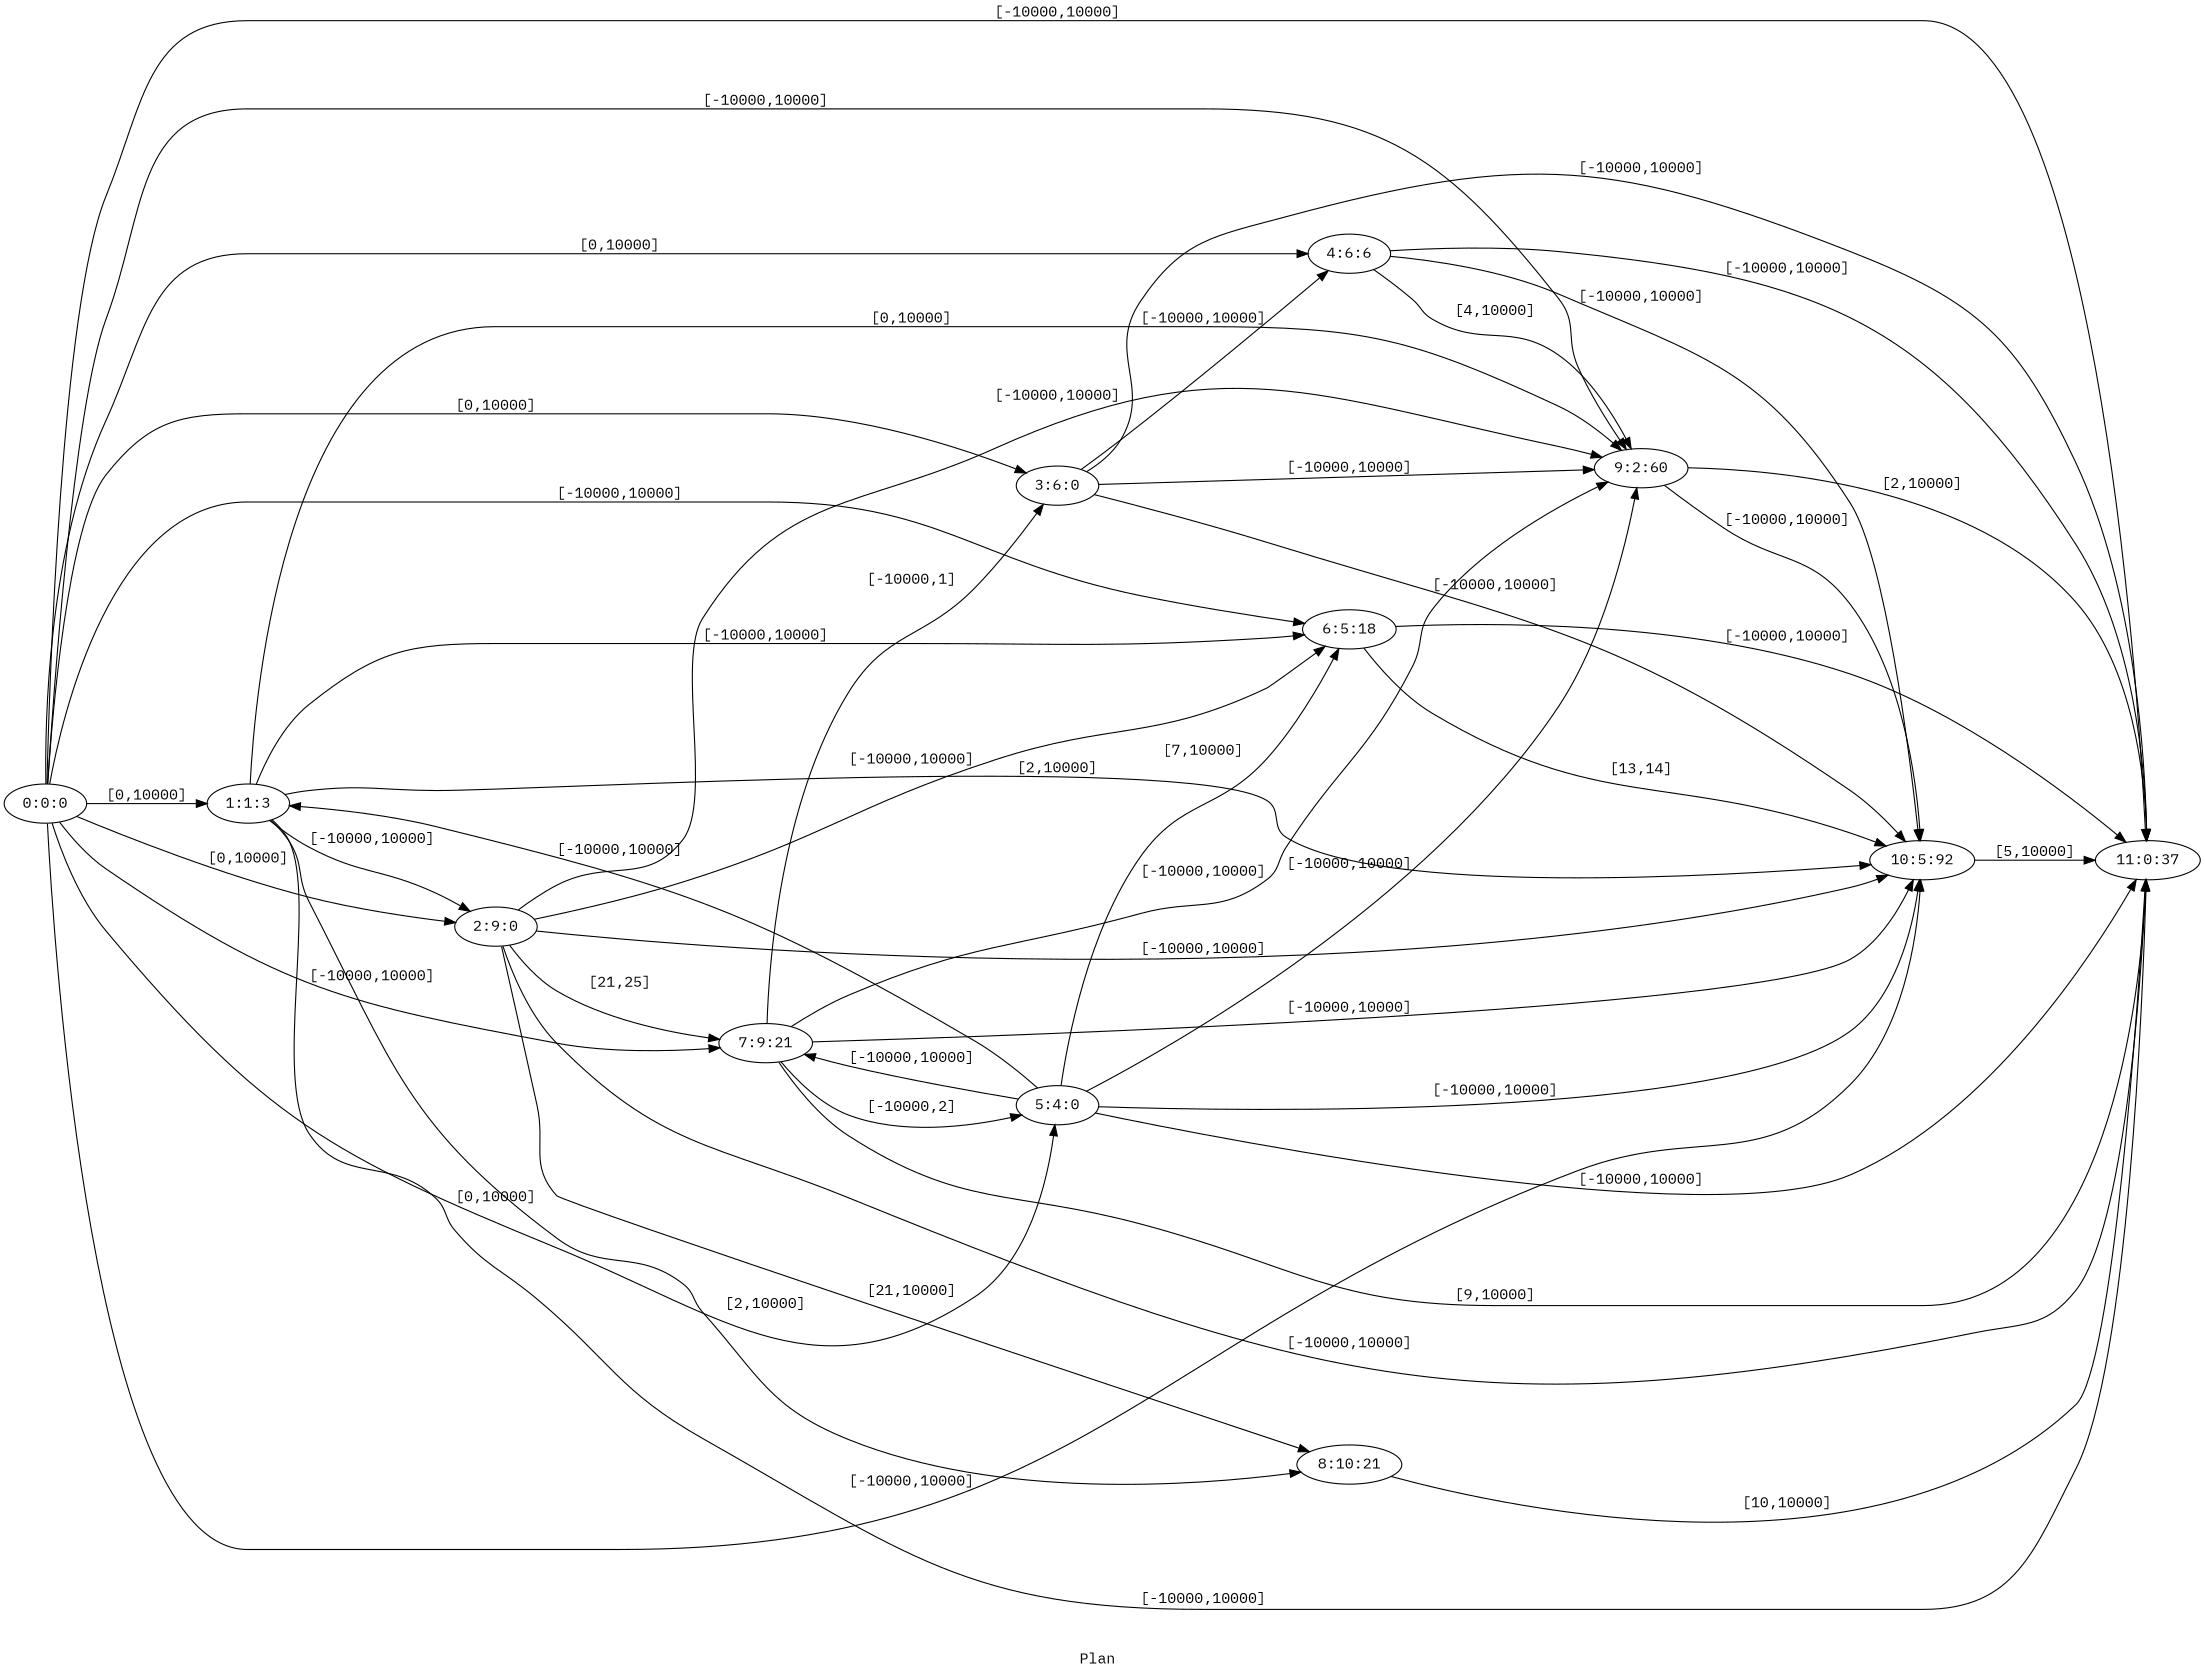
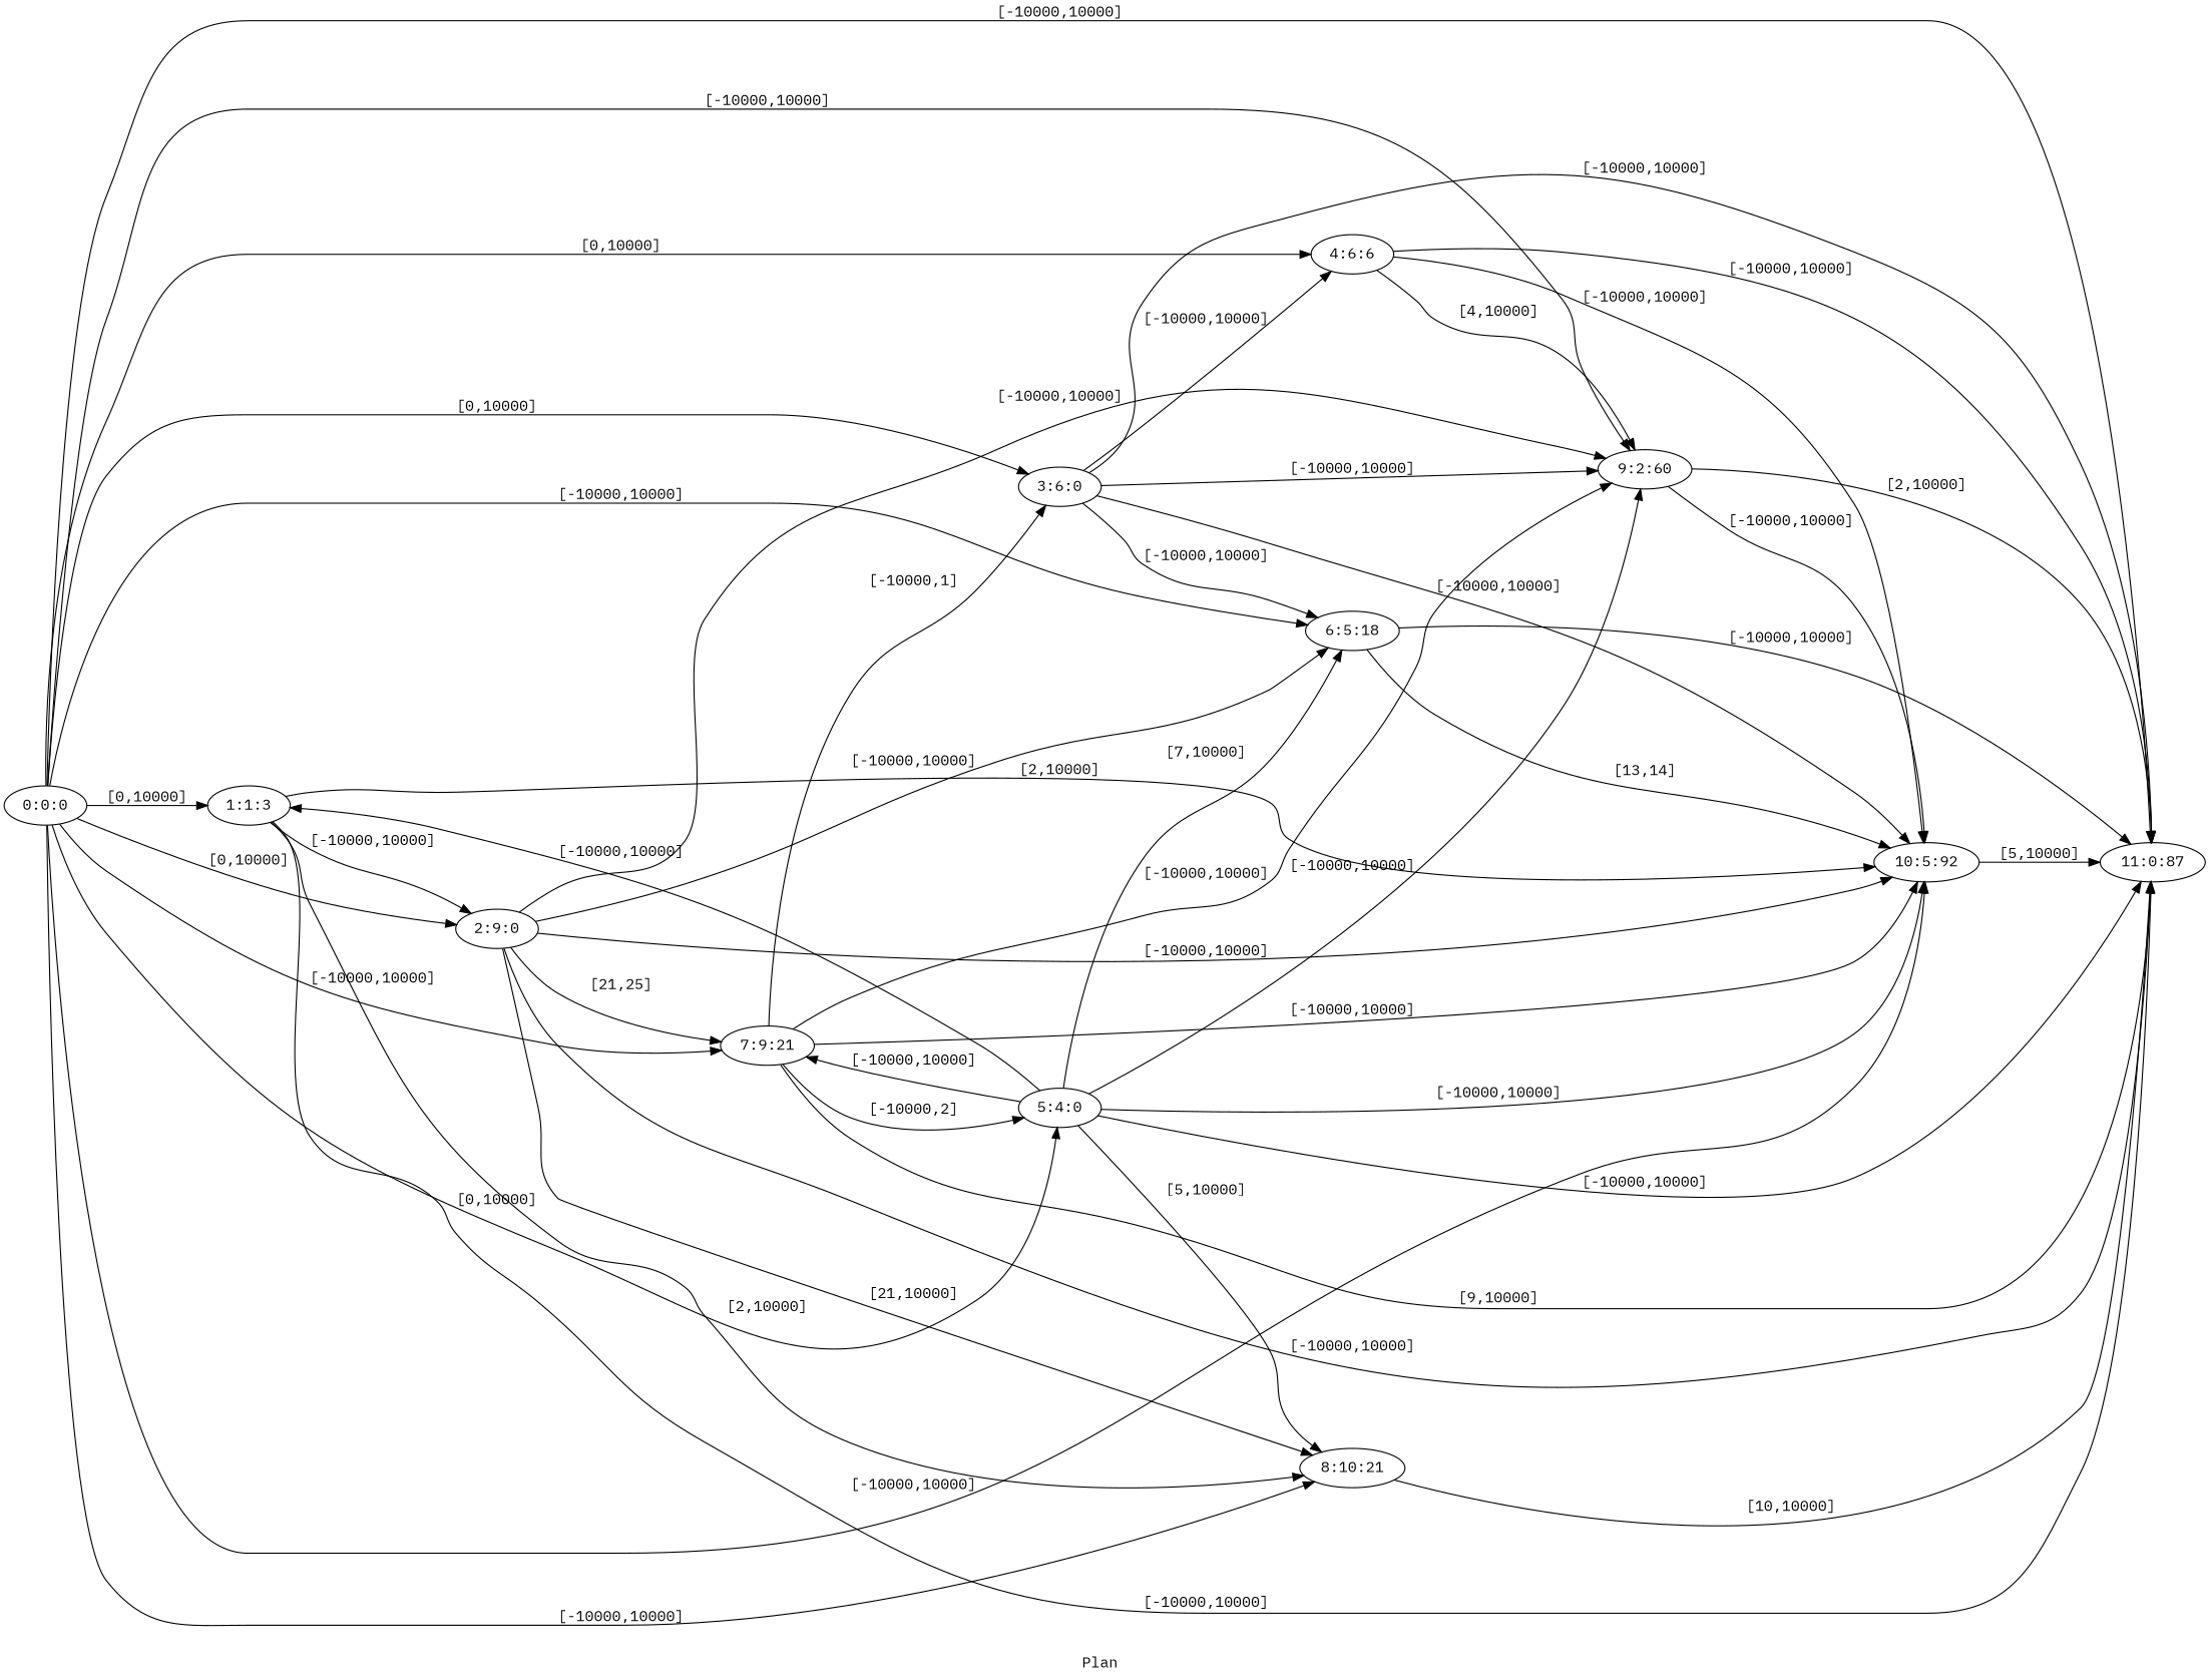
  digraph {
    fldt=0.937657
    fontname="IBM Plex Mono"
    label="Plan "
    nodesep=.45
    rankdir=LR
    node [fontname="IBM Plex Mono"]
    edge [fontname="IBM Plex Mono"]
    "0:0:0"
    "1:1:3"
    "2:9:0"
    "3:6:0"
    "4:6:6"
    n6 [label="5:4:0"]
    "6:5:18"
    "7:9:21"
    "8:10:21"
    n10 [label="9:2:60"]
    n11 [label="10:5:92"]
-   "11:0:37"
+   "11:0:37" [label="11:0:87"]
    "0:0:0" -> "1:1:3" [label="[0,10000]"]
    "0:0:0" -> "2:9:0" [label="[0,10000]"]
    "0:0:0" -> "3:6:0" [label="[0,10000]"]
    "0:0:0" -> "4:6:6" [label="[0,10000]"]
    "0:0:0" -> n6 [label="[0,10000]"]
    "0:0:0" -> "6:5:18" [label="[-10000,10000]"]
    "0:0:0" -> "7:9:21" [label="[-10000,10000]"]
+   "0:0:0" -> "8:10:21" [label="[-10000,10000]"]
    "0:0:0" -> n10 [label="[-10000,10000]"]
    "0:0:0" -> n11 [label="[-10000,10000]"]
    "0:0:0" -> "11:0:37" [label="[-10000,10000]"]
    "1:1:3" -> "2:9:0" [label="[-10000,10000]"]
-   "1:1:3" -> "6:5:18" [label="[-10000,10000]"]
+   "3:6:0" -> "6:5:18" [label="[-10000,10000]"]
    "1:1:3" -> "8:10:21" [label="[2,10000]"]
-   "1:1:3" -> n10 [label="[0,10000]"]
    "1:1:3" -> n11 [label="[2,10000]"]
    "1:1:3" -> "11:0:37" [label="[-10000,10000]"]
    "2:9:0" -> "6:5:18" [label="[-10000,10000]"]
    "2:9:0" -> "7:9:21" [label="[21,25]"]
    "2:9:0" -> "8:10:21" [label="[21,10000]"]
    "2:9:0" -> n10 [label="[-10000,10000]"]
    "2:9:0" -> n11 [label="[-10000,10000]"]
    "2:9:0" -> "11:0:37" [label="[-10000,10000]"]
    "3:6:0" -> "4:6:6" [label="[-10000,10000]"]
    "3:6:0" -> n10 [label="[-10000,10000]"]
    "3:6:0" -> n11 [label="[-10000,10000]"]
    "3:6:0" -> "11:0:37" [label="[-10000,10000]"]
    "4:6:6" -> n10 [label="[4,10000]"]
    "4:6:6" -> n11 [label="[-10000,10000]"]
    "4:6:6" -> "11:0:37" [label="[-10000,10000]"]
    n6 -> "1:1:3" [label="[-10000,10000]"]
    n6 -> "6:5:18" [label="[7,10000]"]
    n6 -> "7:9:21" [label="[-10000,10000]"]
+   n6 -> "8:10:21" [label="[5,10000]"]
    n6 -> n10 [label="[-10000,10000]"]
    n6 -> n11 [label="[-10000,10000]"]
    n6 -> "11:0:37" [label="[-10000,10000]"]
    "6:5:18" -> n11 [label="[13,14]"]
    "6:5:18" -> "11:0:37" [label="[-10000,10000]"]
    "7:9:21" -> "3:6:0" [label="[-10000,1]"]
    "7:9:21" -> n6 [label="[-10000,2]"]
    "7:9:21" -> n10 [label="[-10000,10000]"]
    "7:9:21" -> n11 [label="[-10000,10000]"]
    "7:9:21" -> "11:0:37" [label="[9,10000]"]
    "8:10:21" -> "11:0:37" [label="[10,10000]"]
    n10 -> n11 [label="[-10000,10000]"]
    n10 -> "11:0:37" [label="[2,10000]"]
    n11 -> "11:0:37" [label="[5,10000]"]
  }
